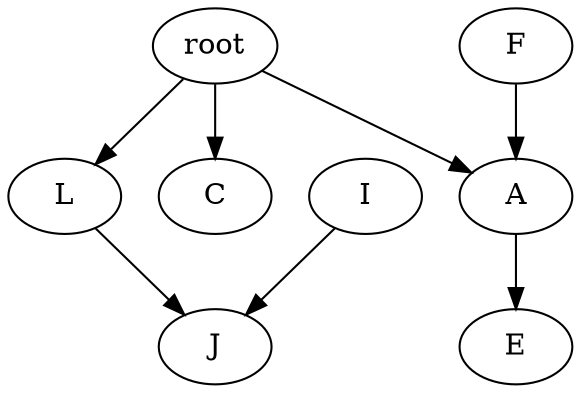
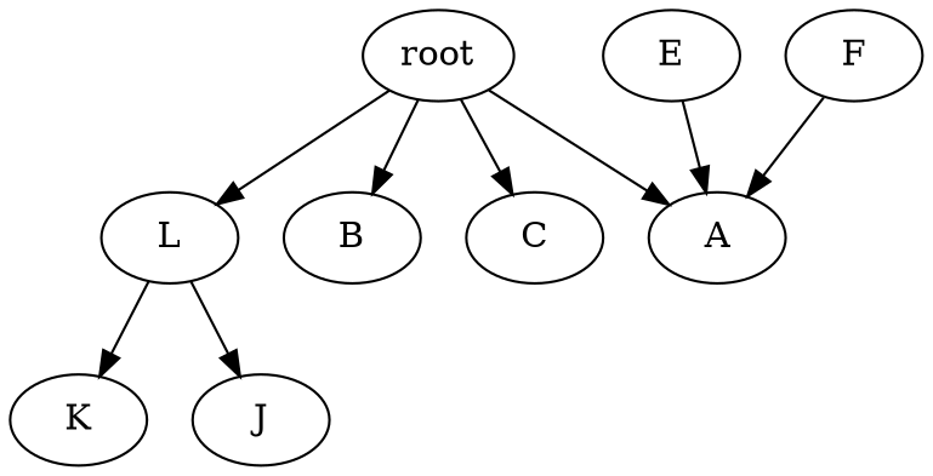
  strict digraph {
    n1 [label=root]
    n2 [label=L]
+   n3 [label=B]
    n4 [label=A]
    n5 [label=C]
+   n6 [label=K]
    n7 [label=J]
    n8 [label=E]
-   n9 [label=I]
    n10 [label=F]
    n1 -> n2
+   n1 -> n3
    n1 -> n4
    n1 -> n5
+   n2 -> n6
    n2 -> n7
-   n4 -> n8
-   n9 -> n7
+   n8 -> n4
    n10 -> n4
  }
